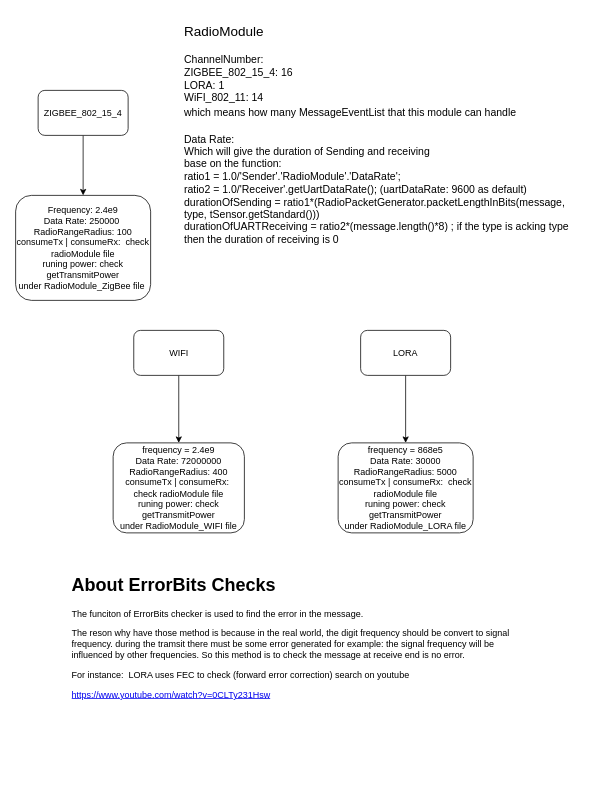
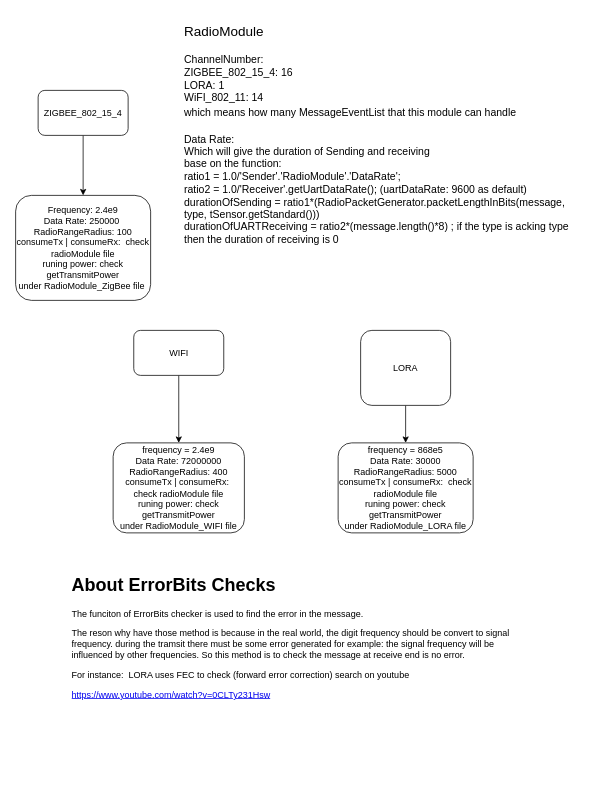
  <mxCell id="0" />
  <mxCell id="1" parent="0" />
  <mxCell id="2" value="" style="edgeStyle=orthogonalEdgeStyle;rounded=0;orthogonalLoop=1;jettySize=auto;html=1;" edge="1" parent="1" source="3" target="4"><mxGeometry relative="1" as="geometry" /></mxCell>
  <mxCell id="3" value="ZIGBEE_802_15_4" style="rounded=1;whiteSpace=wrap;html=1;" vertex="1" parent="1"><mxGeometry x="50" y="120" width="120" height="60" as="geometry" /></mxCell>
  <mxCell id="4" value="Frequency:&amp;nbsp;2.4e9&lt;br&gt;Data Rate: 250000&amp;nbsp;&lt;br&gt;RadioRangeRadius: 100&lt;br&gt;consumeTx | consumeRx:&amp;nbsp; check radioModule file&lt;br&gt;runing power: check getTransmitPower under&amp;nbsp;RadioModule_ZigBee file&amp;nbsp;" style="rounded=1;whiteSpace=wrap;html=1;" vertex="1" parent="1"><mxGeometry x="20" y="260" width="180" height="140" as="geometry" /></mxCell>
  <mxCell id="5" value="&lt;h1&gt;&lt;span style=&quot;font-size: 18px ; font-weight: 400 ; text-align: center&quot;&gt;RadioModule&lt;/span&gt;&lt;br&gt;&lt;/h1&gt;&lt;div&gt;&lt;span style=&quot;font-size: 14px ; text-align: center&quot;&gt;ChannelNumber:&amp;nbsp;&lt;/span&gt;&lt;br style=&quot;font-size: 14px ; text-align: center&quot;&gt;&lt;span style=&quot;font-size: 14px ; text-align: center&quot;&gt;ZIGBEE_802_15_4: 16&lt;/span&gt;&lt;br style=&quot;font-size: 14px ; text-align: center&quot;&gt;&lt;span style=&quot;font-size: 14px ; text-align: center&quot;&gt;LORA: 1&lt;/span&gt;&lt;br style=&quot;font-size: 14px ; text-align: center&quot;&gt;&lt;span style=&quot;font-size: 14px ; text-align: center&quot;&gt;WiFI_802_11: 14&lt;/span&gt;&lt;br style=&quot;font-size: 14px ; text-align: center&quot;&gt;&lt;span style=&quot;font-size: 14px ; text-align: center&quot;&gt;which means how many MessageEventList that this module can handle&lt;/span&gt;&lt;span style=&quot;font-size: 18px ; font-weight: 400 ; text-align: center&quot;&gt;&lt;br&gt;&lt;/span&gt;&lt;/div&gt;&lt;div&gt;&lt;span style=&quot;font-size: 14px ; text-align: center&quot;&gt;&lt;br&gt;&lt;/span&gt;&lt;/div&gt;&lt;div&gt;&lt;span style=&quot;font-size: 14px ; text-align: center&quot;&gt;Data Rate:&lt;/span&gt;&lt;/div&gt;&lt;div&gt;&lt;span style=&quot;font-size: 14px ; text-align: center&quot;&gt;Which will give the duration of Sending and receiving&lt;/span&gt;&lt;/div&gt;&lt;div&gt;&lt;span style=&quot;font-size: 14px ; text-align: center&quot;&gt;base on the function:&lt;/span&gt;&lt;/div&gt;&lt;div&gt;&lt;span style=&quot;text-align: center&quot;&gt;&lt;span style=&quot;font-size: 14px&quot;&gt;ratio1 = 1.0/'Sender'.'RadioModule'.'DataRate';&lt;/span&gt;&lt;br&gt;&lt;/span&gt;&lt;/div&gt;&lt;div&gt;&lt;span style=&quot;text-align: center&quot;&gt;&lt;span style=&quot;font-size: 14px&quot;&gt;ratio2 = 1.0/'Receiver'.getUartDataRate(); (&lt;/span&gt;&lt;/span&gt;&lt;span style=&quot;font-size: 14px ; text-align: center&quot;&gt;uartDataRate: 9600 as default&lt;/span&gt;&lt;span style=&quot;font-size: 14px ; text-align: center&quot;&gt;)&lt;/span&gt;&lt;/div&gt;&lt;div&gt;&lt;span style=&quot;text-align: center&quot;&gt;&lt;span style=&quot;font-size: 14px&quot;&gt;durationOfSending = ratio1*(RadioPacketGenerator.packetLengthInBits(message, type, tSensor.getStandard()))&lt;/span&gt;&lt;/span&gt;&lt;/div&gt;&lt;div&gt;&lt;span style=&quot;text-align: center&quot;&gt;&lt;span style=&quot;font-size: 14px&quot;&gt;durationOfUARTReceiving = ratio2*(message.length()*8) ; if the type is acking type then the duration of receiving is 0&lt;/span&gt;&lt;/span&gt;&lt;/div&gt;&lt;div&gt;&lt;span style=&quot;font-size: 14px ; text-align: center&quot;&gt;&lt;br&gt;&lt;/span&gt;&lt;/div&gt;&lt;div&gt;&lt;span style=&quot;font-size: 14px ; text-align: center&quot;&gt;&lt;br&gt;&lt;/span&gt;&lt;/div&gt;" style="text;html=1;strokeColor=none;fillColor=none;spacing=5;spacingTop=-20;whiteSpace=wrap;overflow=hidden;rounded=0;" vertex="1" parent="1"><mxGeometry x="240" y="20" width="540" height="350" as="geometry" /></mxCell>
  <mxCell id="6" value="" style="edgeStyle=orthogonalEdgeStyle;rounded=0;orthogonalLoop=1;jettySize=auto;html=1;" edge="1" parent="1" source="7" target="8"><mxGeometry relative="1" as="geometry" /></mxCell>
  <mxCell id="7" value="WIFI" style="rounded=1;whiteSpace=wrap;html=1;" vertex="1" parent="1"><mxGeometry x="177.5" y="440" width="120" height="60" as="geometry" /></mxCell>
  <mxCell id="8" value="frequency = 2.4e9&lt;br&gt;Data Rate: 72000000&lt;br&gt;RadioRangeRadius: 400&lt;br&gt;consumeTx | consumeRx:&amp;nbsp; check radioModule file&lt;br&gt;runing power: check getTransmitPower under&amp;nbsp;RadioModule_WIFI file" style="rounded=1;whiteSpace=wrap;html=1;" vertex="1" parent="1"><mxGeometry x="150" y="590" width="175" height="120" as="geometry" /></mxCell>
  <mxCell id="9" value="" style="edgeStyle=orthogonalEdgeStyle;rounded=0;orthogonalLoop=1;jettySize=auto;html=1;" edge="1" parent="1" source="10" target="11"><mxGeometry relative="1" as="geometry" /></mxCell>
- <mxCell id="10" value="LORA" style="rounded=1;whiteSpace=wrap;html=1;" vertex="1" parent="1"><mxGeometry x="480" y="440" width="120" height="60" as="geometry" /></mxCell>
+ <mxCell id="10" value="LORA" style="rounded=1;whiteSpace=wrap;html=1;" vertex="1" parent="1"><mxGeometry x="480" y="440" width="120" height="100" as="geometry" /></mxCell>
  <mxCell id="11" value="frequency = 868e5&lt;br&gt;Data Rate: 30000&lt;br&gt;RadioRangeRadius: 5000&lt;br&gt;consumeTx | consumeRx:&amp;nbsp; check radioModule file&lt;br&gt;runing power: check getTransmitPower under&amp;nbsp;RadioModule_LORA file" style="rounded=1;whiteSpace=wrap;html=1;" vertex="1" parent="1"><mxGeometry x="450" y="590" width="180" height="120" as="geometry" /></mxCell>
  <mxCell id="12" value="&lt;h1&gt;About ErrorBits Checks&lt;/h1&gt;&lt;p&gt;The funciton of ErrorBits checker is used to find the error in the message.&lt;/p&gt;&lt;p&gt;The reson why have those method is because in the real world, the digit frequency should be convert to signal frequency. during the tramsit there must be some error generated for example: the signal frequency will be influenced by other frequencies. So this method is to check the message at receive end is no error.&lt;/p&gt;&lt;p&gt;For instance:&amp;nbsp; LORA uses FEC to check (forward error correction) search on youtube&lt;/p&gt;&lt;p&gt;&lt;a href=&quot;https://www.youtube.com/watch?v=0CLTy231Hsw&quot;&gt;https://www.youtube.com/watch?v=0CLTy231Hsw&lt;/a&gt;&lt;/p&gt;" style="text;html=1;strokeColor=none;fillColor=none;spacing=5;spacingTop=-20;whiteSpace=wrap;overflow=hidden;rounded=0;" vertex="1" parent="1"><mxGeometry x="90" y="760" width="600" height="270" as="geometry" /></mxCell>
